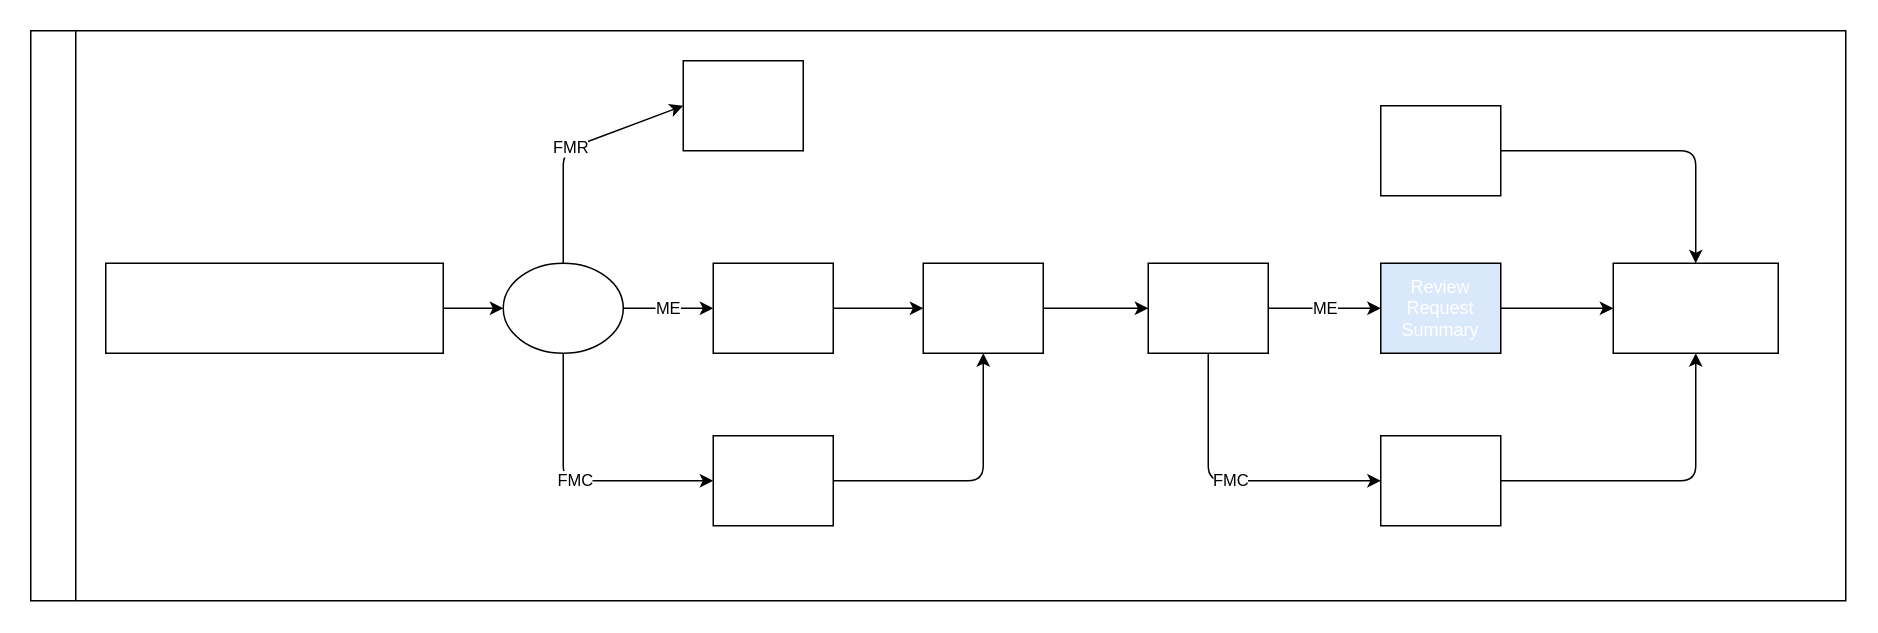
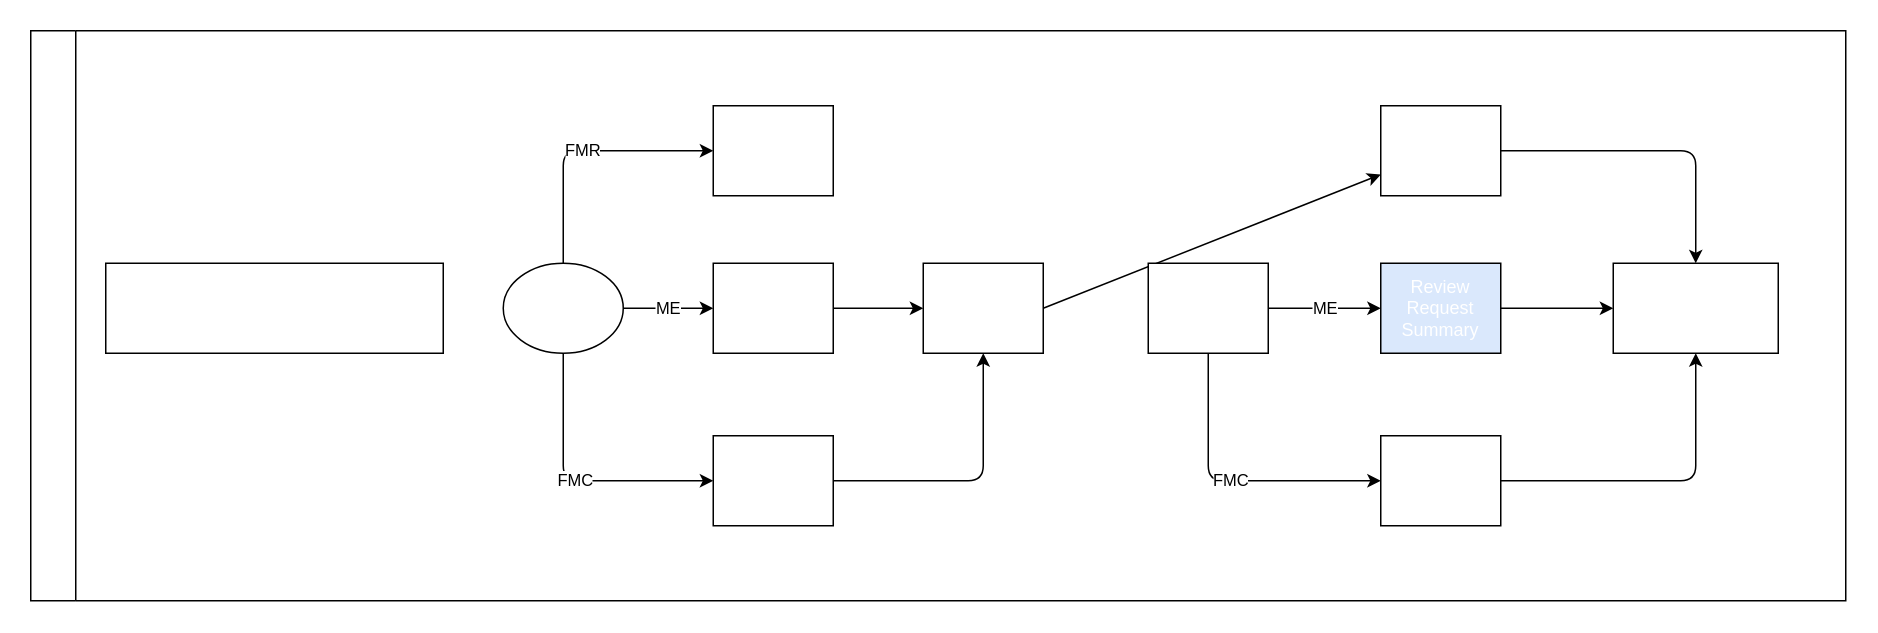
  <mxCell id="0" />
  <mxCell id="1" parent="0" />
  <mxCell id="2" value="" style="swimlane;html=1;childLayout=stackLayout;resizeParent=1;resizeParentMax=0;horizontal=0;startSize=0;horizontalStack=0;strokeColor=none;fontColor=#FFFFFF;" vertex="1" parent="1"><mxGeometry x="20" y="20" width="1210" height="380" as="geometry"><mxRectangle x="110" y="120" width="40" height="60" as="alternateBounds" /></mxGeometry></mxCell>
  <mxCell id="3" value="User" style="swimlane;html=1;startSize=30;horizontal=0;fontColor=#FFFFFF;" vertex="1" parent="2"><mxGeometry width="1210" height="380" as="geometry"><mxRectangle x="20" width="850" height="30" as="alternateBounds" /></mxGeometry></mxCell>
- <mxCell id="4" style="edgeStyle=none;html=1;exitX=1;exitY=0.5;exitDx=0;exitDy=0;" edge="1" parent="3" source="5" target="9"><mxGeometry relative="1" as="geometry"><mxPoint x="280" y="185" as="targetPoint" /></mxGeometry></mxCell>
  <mxCell id="5" value="&lt;font&gt;User Visits foundever.medgrocer.com&lt;/font&gt;" style="rounded=0;whiteSpace=wrap;html=1;fontFamily=Helvetica;fontSize=12;fontColor=#FFFFFF;align=center;shadow=0;glass=0;strokeColor=default;" vertex="1" parent="3"><mxGeometry x="50" y="155" width="225" height="60" as="geometry" /></mxCell>
  <mxCell id="6" value="ME" style="edgeStyle=none;html=1;exitX=1;exitY=0.5;exitDx=0;exitDy=0;" edge="1" parent="3" source="9" target="11"><mxGeometry relative="1" as="geometry" /></mxCell>
  <mxCell id="7" value="FMR" style="edgeStyle=none;html=1;exitX=0.5;exitY=0;exitDx=0;exitDy=0;entryX=0;entryY=0.5;entryDx=0;entryDy=0;" edge="1" parent="3" source="9" target="18"><mxGeometry relative="1" as="geometry"><Array as="points"><mxPoint x="355" y="80" /></Array></mxGeometry></mxCell>
  <mxCell id="8" value="FMC" style="edgeStyle=none;html=1;exitX=0.5;exitY=1;exitDx=0;exitDy=0;entryX=0;entryY=0.5;entryDx=0;entryDy=0;" edge="1" parent="3" source="9" target="20"><mxGeometry relative="1" as="geometry"><Array as="points"><mxPoint x="355" y="300" /></Array></mxGeometry></mxCell>
  <mxCell id="9" value="&lt;font&gt;Prescription&lt;br&gt;Upload&lt;br&gt;&lt;/font&gt;" style="ellipse;whiteSpace=wrap;html=1;fontFamily=Helvetica;fontSize=12;fontColor=#FFFFFF;align=center;strokeColor=default;" vertex="1" parent="3"><mxGeometry x="315" y="155" width="80" height="60" as="geometry" /></mxCell>
  <mxCell id="10" style="edgeStyle=none;html=1;exitX=1;exitY=0.5;exitDx=0;exitDy=0;entryX=0;entryY=0.5;entryDx=0;entryDy=0;" edge="1" parent="3" source="11" target="13"><mxGeometry relative="1" as="geometry" /></mxCell>
  <mxCell id="11" value="&lt;font&gt;Medicine Request&lt;br&gt;&lt;/font&gt;" style="rounded=0;whiteSpace=wrap;html=1;fontFamily=Helvetica;fontSize=12;fontColor=#FFFFFF;align=center;strokeColor=default;" vertex="1" parent="3"><mxGeometry x="455" y="155" width="80" height="60" as="geometry" /></mxCell>
- <mxCell id="12" style="edgeStyle=none;html=1;exitX=1;exitY=0.5;exitDx=0;exitDy=0;entryX=0;entryY=0.5;entryDx=0;entryDy=0;" edge="1" parent="3" source="13" target="16"><mxGeometry relative="1" as="geometry" /></mxCell>
+ <mxCell id="12" style="edgeStyle=none;html=1;exitX=1;exitY=0.5;exitDx=0;exitDy=0;" edge="1" parent="3" source="13" target="24"><mxGeometry relative="1" as="geometry" /></mxCell>
  <mxCell id="13" value="&lt;font&gt;Health Survey&lt;br&gt;&lt;/font&gt;" style="rounded=0;whiteSpace=wrap;html=1;fontFamily=Helvetica;fontSize=12;fontColor=#FFFFFF;align=center;strokeColor=default;" vertex="1" parent="3"><mxGeometry x="595" y="155" width="80" height="60" as="geometry" /></mxCell>
  <mxCell id="14" value="ME" style="edgeStyle=none;html=1;exitX=1;exitY=0.5;exitDx=0;exitDy=0;" edge="1" parent="3" source="16"><mxGeometry relative="1" as="geometry"><mxPoint x="900" y="185" as="targetPoint" /></mxGeometry></mxCell>
  <mxCell id="15" value="FMC" style="edgeStyle=none;html=1;exitX=0.5;exitY=1;exitDx=0;exitDy=0;entryX=0;entryY=0.5;entryDx=0;entryDy=0;" edge="1" parent="3" source="16" target="22"><mxGeometry relative="1" as="geometry"><Array as="points"><mxPoint x="785" y="300" /></Array></mxGeometry></mxCell>
  <mxCell id="16" value="&lt;font&gt;Employee Informaton&lt;br&gt;&lt;/font&gt;" style="rounded=0;whiteSpace=wrap;html=1;fontFamily=Helvetica;fontSize=12;fontColor=#FFFFFF;align=center;strokeColor=default;" vertex="1" parent="3"><mxGeometry x="745" y="155" width="80" height="60" as="geometry" /></mxCell>
  <mxCell id="17" value="&lt;font&gt;Send Email Acknowledgment&lt;br&gt;&lt;/font&gt;" style="rounded=0;whiteSpace=wrap;html=1;fontFamily=Helvetica;fontSize=12;fontColor=#FFFFFF;align=center;strokeColor=default;" vertex="1" parent="3"><mxGeometry x="1055" y="155" width="110" height="60" as="geometry" /></mxCell>
- <mxCell id="18" value="&lt;font&gt;Encode Receipts&lt;br&gt;&lt;/font&gt;" style="rounded=0;whiteSpace=wrap;html=1;fontFamily=Helvetica;fontSize=12;fontColor=#FFFFFF;align=center;strokeColor=default;" vertex="1" parent="3"><mxGeometry x="435" y="20" width="80" height="60" as="geometry" /></mxCell>
+ <mxCell id="18" value="&lt;font&gt;Encode Receipts&lt;br&gt;&lt;/font&gt;" style="rounded=0;whiteSpace=wrap;html=1;fontFamily=Helvetica;fontSize=12;fontColor=#FFFFFF;align=center;strokeColor=default;" vertex="1" parent="3"><mxGeometry x="455" y="50" width="80" height="60" as="geometry" /></mxCell>
  <mxCell id="19" style="edgeStyle=none;html=1;exitX=1;exitY=0.5;exitDx=0;exitDy=0;entryX=0.5;entryY=1;entryDx=0;entryDy=0;" edge="1" parent="3" source="20" target="13"><mxGeometry relative="1" as="geometry"><Array as="points"><mxPoint x="635" y="300" /></Array></mxGeometry></mxCell>
  <mxCell id="20" value="&lt;font&gt;Search Medicine&lt;br&gt;&lt;/font&gt;" style="rounded=0;whiteSpace=wrap;html=1;fontFamily=Helvetica;fontSize=12;fontColor=#FFFFFF;align=center;strokeColor=default;" vertex="1" parent="3"><mxGeometry x="455" y="270" width="80" height="60" as="geometry" /></mxCell>
  <mxCell id="21" style="edgeStyle=none;html=1;exitX=1;exitY=0.5;exitDx=0;exitDy=0;entryX=0.5;entryY=1;entryDx=0;entryDy=0;" edge="1" parent="3" source="22" target="17"><mxGeometry relative="1" as="geometry"><Array as="points"><mxPoint x="1110" y="300" /></Array></mxGeometry></mxCell>
  <mxCell id="22" value="&lt;font&gt;Email Order Summary&lt;br&gt;&lt;/font&gt;" style="rounded=0;whiteSpace=wrap;html=1;fontFamily=Helvetica;fontSize=12;fontColor=#FFFFFF;align=center;strokeColor=default;" vertex="1" parent="3"><mxGeometry x="900" y="270" width="80" height="60" as="geometry" /></mxCell>
  <mxCell id="23" style="edgeStyle=none;html=1;exitX=1;exitY=0.5;exitDx=0;exitDy=0;entryX=0.5;entryY=0;entryDx=0;entryDy=0;" edge="1" parent="3" source="24" target="17"><mxGeometry relative="1" as="geometry"><Array as="points"><mxPoint x="1110" y="80" /></Array></mxGeometry></mxCell>
  <mxCell id="24" value="&lt;font&gt;Review Claim Summary&lt;br&gt;&lt;/font&gt;" style="rounded=0;whiteSpace=wrap;html=1;fontFamily=Helvetica;fontSize=12;fontColor=#FFFFFF;align=center;strokeColor=default;" vertex="1" parent="3"><mxGeometry x="900" y="50" width="80" height="60" as="geometry" /></mxCell>
  <mxCell id="25" value="&lt;font&gt;Review Request Summary&lt;br&gt;&lt;/font&gt;" style="rounded=0;whiteSpace=wrap;html=1;fontFamily=Helvetica;fontSize=12;fontColor=#FFFFFF;align=center;strokeColor=default;fillColor=#dae8fc;" vertex="1" parent="3"><mxGeometry x="900" y="155" width="80" height="60" as="geometry" /></mxCell>
  <mxCell id="26" style="edgeStyle=none;html=1;exitX=1;exitY=0.5;exitDx=0;exitDy=0;" edge="1" parent="1"><mxGeometry relative="1" as="geometry"><mxPoint x="1075" y="205" as="targetPoint" /><mxPoint x="1000" y="205" as="sourcePoint" /></mxGeometry></mxCell>
